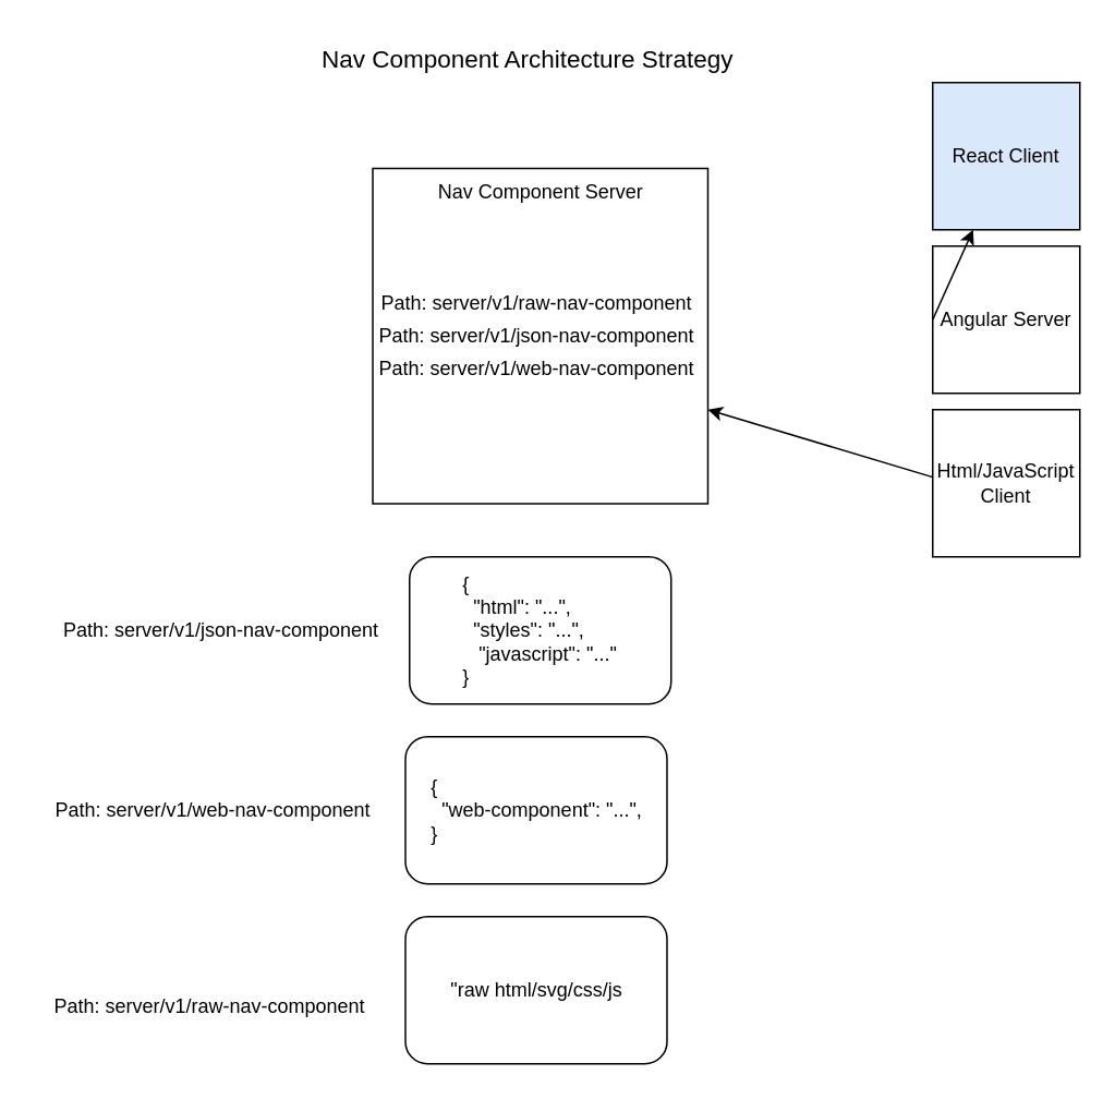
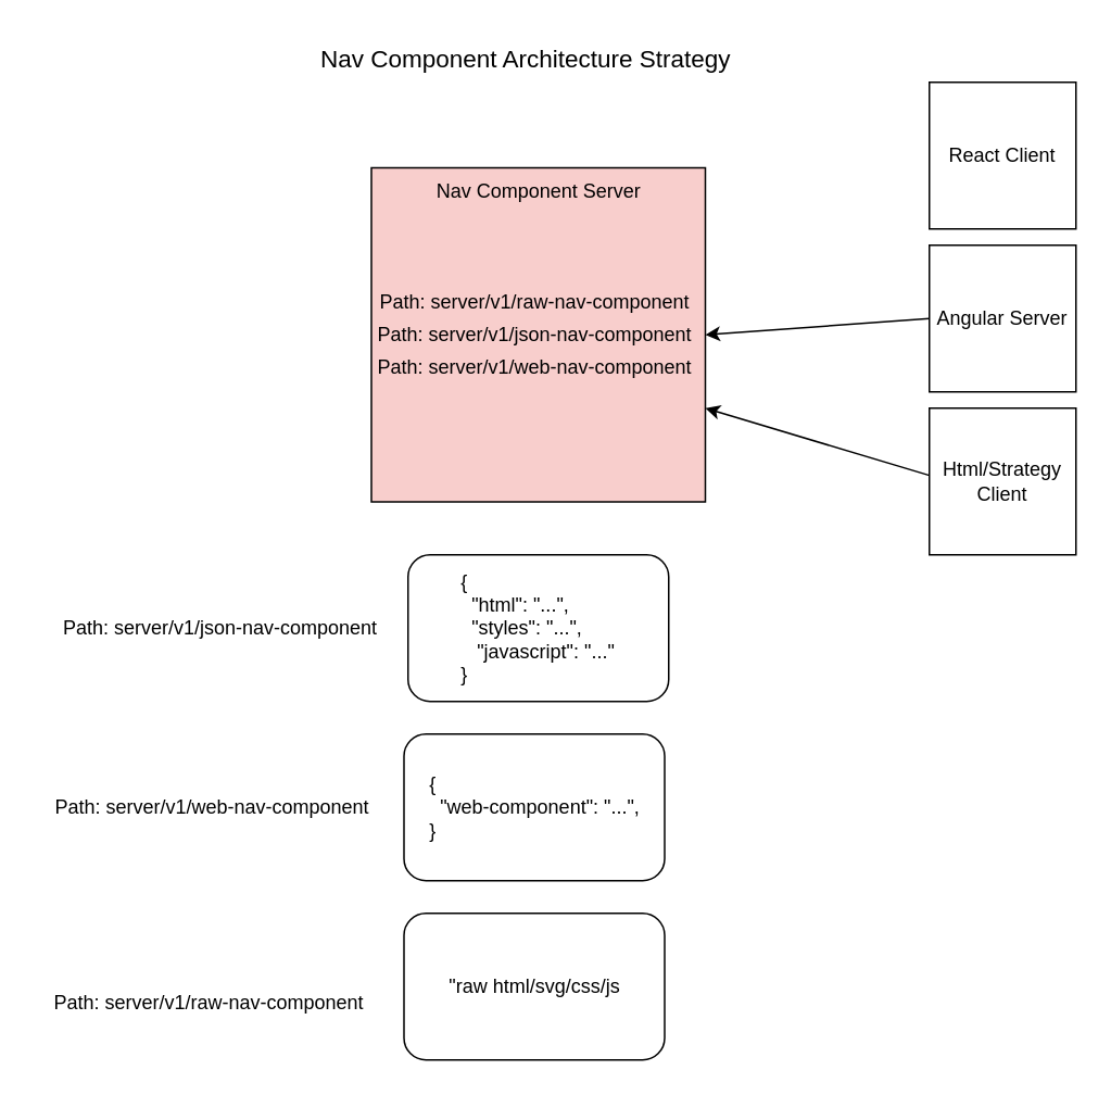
  <mxCell id="0" />
  <mxCell id="1" parent="0" />
- <mxCell id="2" value="Nav Component Server" style="whiteSpace=wrap;html=1;aspect=fixed;verticalAlign=top;imageHeight=24;" vertex="1" parent="1"><mxGeometry x="227.5" y="102.5" width="205" height="205" as="geometry" /></mxCell>
+ <mxCell id="2" value="Nav Component Server" style="whiteSpace=wrap;html=1;aspect=fixed;verticalAlign=top;imageHeight=24;fillColor=#f8cecc;" vertex="1" parent="1"><mxGeometry x="227.5" y="102.5" width="205" height="205" as="geometry" /></mxCell>
  <mxCell id="3" value="Path: server/v1/raw-nav-component" style="text;html=1;strokeColor=none;fillColor=none;align=center;verticalAlign=middle;whiteSpace=wrap;rounded=0;" vertex="1" parent="1"><mxGeometry x="227.5" y="170" width="200" height="30" as="geometry" /></mxCell>
  <mxCell id="4" value="Path: server/v1/web-nav-component" style="text;html=1;strokeColor=none;fillColor=none;align=center;verticalAlign=middle;whiteSpace=wrap;rounded=0;" vertex="1" parent="1"><mxGeometry x="217.5" y="210" width="220" height="30" as="geometry" /></mxCell>
  <mxCell id="5" value="Path: server/v1/json-nav-component" style="text;html=1;strokeColor=none;fillColor=none;align=center;verticalAlign=middle;whiteSpace=wrap;rounded=0;" vertex="1" parent="1"><mxGeometry x="222.5" y="190" width="210" height="30" as="geometry" /></mxCell>
- <mxCell id="6" value="React Client" style="whiteSpace=wrap;html=1;aspect=fixed;fillColor=#dae8fc;" vertex="1" parent="1"><mxGeometry x="570" y="50" width="90" height="90" as="geometry" /></mxCell>
+ <mxCell id="6" value="React Client" style="whiteSpace=wrap;html=1;aspect=fixed;" vertex="1" parent="1"><mxGeometry x="570" y="50" width="90" height="90" as="geometry" /></mxCell>
  <mxCell id="7" value="Angular Server" style="whiteSpace=wrap;html=1;aspect=fixed;" vertex="1" parent="1"><mxGeometry x="570" y="150" width="90" height="90" as="geometry" /></mxCell>
- <mxCell id="8" value="Html/JavaScript Client" style="whiteSpace=wrap;html=1;aspect=fixed;" vertex="1" parent="1"><mxGeometry x="570" y="250" width="90" height="90" as="geometry" /></mxCell>
- <mxCell id="9" value="" style="endArrow=classic;html=1;exitX=0;exitY=0.5;exitDx=0;exitDy=0;" edge="1" parent="1" source="7" target="6"><mxGeometry width="50" height="50" relative="1" as="geometry"><mxPoint x="580" y="105" as="sourcePoint" /><mxPoint x="442.5" y="163.75" as="targetPoint" /></mxGeometry></mxCell>
+ <mxCell id="8" value="Html/Strategy Client" style="whiteSpace=wrap;html=1;aspect=fixed;" vertex="1" parent="1"><mxGeometry x="570" y="250" width="90" height="90" as="geometry" /></mxCell>
+ <mxCell id="9" value="" style="endArrow=classic;html=1;exitX=0;exitY=0.5;exitDx=0;exitDy=0;entryX=1;entryY=0.5;entryDx=0;entryDy=0;" edge="1" parent="1" source="7" target="2"><mxGeometry width="50" height="50" relative="1" as="geometry"><mxPoint x="580" y="105" as="sourcePoint" /><mxPoint x="442.5" y="163.75" as="targetPoint" /></mxGeometry></mxCell>
  <mxCell id="10" value="" style="endArrow=classic;html=1;exitX=0;exitY=0.5;exitDx=0;exitDy=0;entryX=1;entryY=0.25;entryDx=0;entryDy=0;" edge="1" parent="1"><mxGeometry width="50" height="50" relative="1" as="geometry"><mxPoint x="570" y="291.25" as="sourcePoint" /><mxPoint x="432.5" y="250" as="targetPoint" /></mxGeometry></mxCell>
  <mxCell id="11" value="&lt;div style=&quot;text-align: justify&quot;&gt;&lt;span style=&quot;text-align: center&quot;&gt;{&lt;/span&gt;&lt;/div&gt;&lt;div style=&quot;text-align: justify&quot;&gt;&lt;span style=&quot;text-align: center&quot;&gt;&amp;nbsp; &quot;html&quot;: &quot;...&quot;,&lt;/span&gt;&lt;/div&gt;&lt;div style=&quot;text-align: justify&quot;&gt;&lt;span style=&quot;text-align: center&quot;&gt;&amp;nbsp; &quot;styles&quot;: &quot;...&quot;,&lt;/span&gt;&lt;/div&gt;&lt;div&gt;&amp;nbsp; &amp;nbsp;&quot;javascript&quot;: &quot;...&quot;&lt;/div&gt;&lt;div style=&quot;text-align: left&quot;&gt;}&lt;/div&gt;" style="rounded=1;whiteSpace=wrap;html=1;" vertex="1" parent="1"><mxGeometry x="250" y="340" width="160" height="90" as="geometry" /></mxCell>
  <mxCell id="12" value="&lt;div style=&quot;text-align: justify&quot;&gt;&lt;span style=&quot;text-align: center&quot;&gt;{&lt;/span&gt;&lt;/div&gt;&lt;div style=&quot;text-align: justify&quot;&gt;&lt;span style=&quot;text-align: center&quot;&gt;&amp;nbsp; &quot;web-component&quot;: &quot;...&quot;,&lt;/span&gt;&lt;/div&gt;&lt;div style=&quot;text-align: left&quot;&gt;}&lt;/div&gt;" style="rounded=1;whiteSpace=wrap;html=1;" vertex="1" parent="1"><mxGeometry x="247.5" y="450" width="160" height="90" as="geometry" /></mxCell>
  <mxCell id="13" value="&lt;div style=&quot;text-align: center&quot;&gt;&quot;raw html/svg/css/js&lt;/div&gt;" style="rounded=1;whiteSpace=wrap;html=1;" vertex="1" parent="1"><mxGeometry x="247.5" y="560" width="160" height="90" as="geometry" /></mxCell>
  <mxCell id="14" value="Path: server/v1/web-nav-component" style="text;html=1;strokeColor=none;fillColor=none;align=center;verticalAlign=middle;whiteSpace=wrap;rounded=0;" vertex="1" parent="1"><mxGeometry x="20" y="480" width="220" height="30" as="geometry" /></mxCell>
  <mxCell id="15" value="Path: server/v1/json-nav-component" style="text;html=1;strokeColor=none;fillColor=none;align=center;verticalAlign=middle;whiteSpace=wrap;rounded=0;" vertex="1" parent="1"><mxGeometry x="30" y="370" width="210" height="30" as="geometry" /></mxCell>
  <mxCell id="16" value="Path: server/v1/raw-nav-component" style="text;html=1;strokeColor=none;fillColor=none;align=center;verticalAlign=middle;whiteSpace=wrap;rounded=0;" vertex="1" parent="1"><mxGeometry x="27.5" y="600" width="200" height="30" as="geometry" /></mxCell>
  <mxCell id="17" value="Nav Component Architecture Strategy" style="text;html=1;strokeColor=none;fillColor=none;align=center;verticalAlign=middle;whiteSpace=wrap;rounded=0;fontSize=15;" vertex="1" parent="1"><mxGeometry x="183" y="20" width="279" height="30" as="geometry" /></mxCell>
